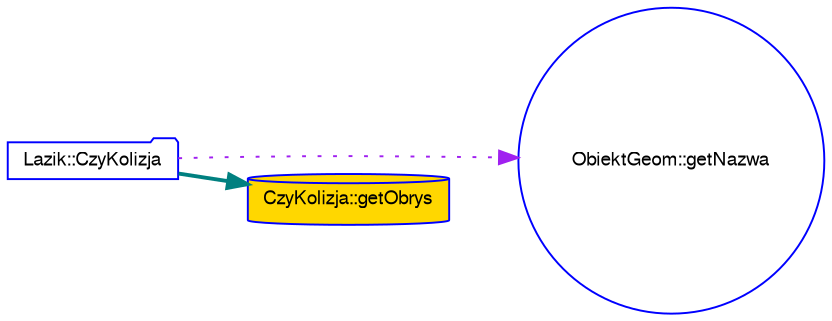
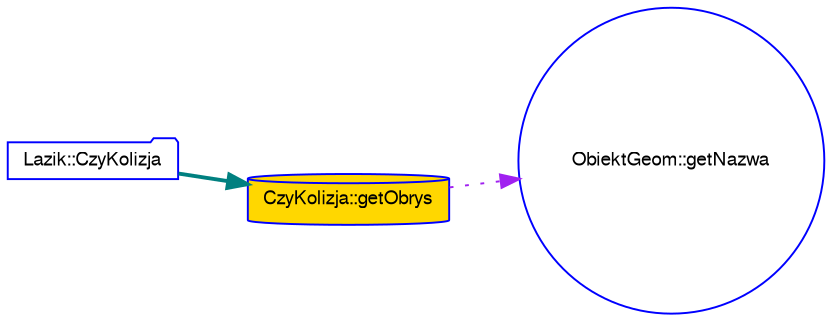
  digraph {
    rankdir=LR
    node [color=blue fillcolor=white fontname=FreeSans fontsize=10 style=filled]
    edge [fontname=FreeSans fontsize=10 labelfontname=FreeSans labelfontsize=10]
    n1 [fontcolor=black height=0.2 label="Lazik::CzyKolizja" shape=folder width=0.4]
    n2 [height=0.2 label="ObiektGeom::getNazwa" shape=circle width=0.4]
    n3 [fillcolor=gold height=0.2 label="CzyKolizja::getObrys" shape=cylinder width=0.4]
-   n1 -> n2 [color=purple style=dotted]
+   n3 -> n2 [color=purple style=dotted]
    n1 -> n3 [color=teal style=bold]
  }
